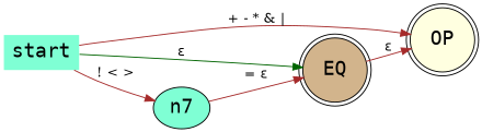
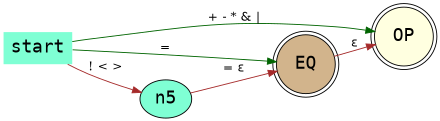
  digraph {
    rankdir=LR
    node [fillcolor=aquamarine fontname=Consolas fontsize=20 shape=doublecircle style=filled]
    edge [color=brown]
    start [shape=plaintext]
    s10 [fillcolor=lightyellow label=OP]
    s2 [fillcolor=tan label=EQ]
-   n7 [shape=""]
-   start -> s10 [label="+ - * & |"]
-   start -> s2 [color=darkgreen label="ε"]
+   n7 [label=n5 shape=""]
+   start -> s10 [color=darkgreen label="+ - * & |"]
+   start -> s2 [color=darkgreen label="="]
    start -> n7 [label="! < >"]
    s2 -> s10 [label="ε"]
    n7 -> s2 [label="= ε"]
  }
